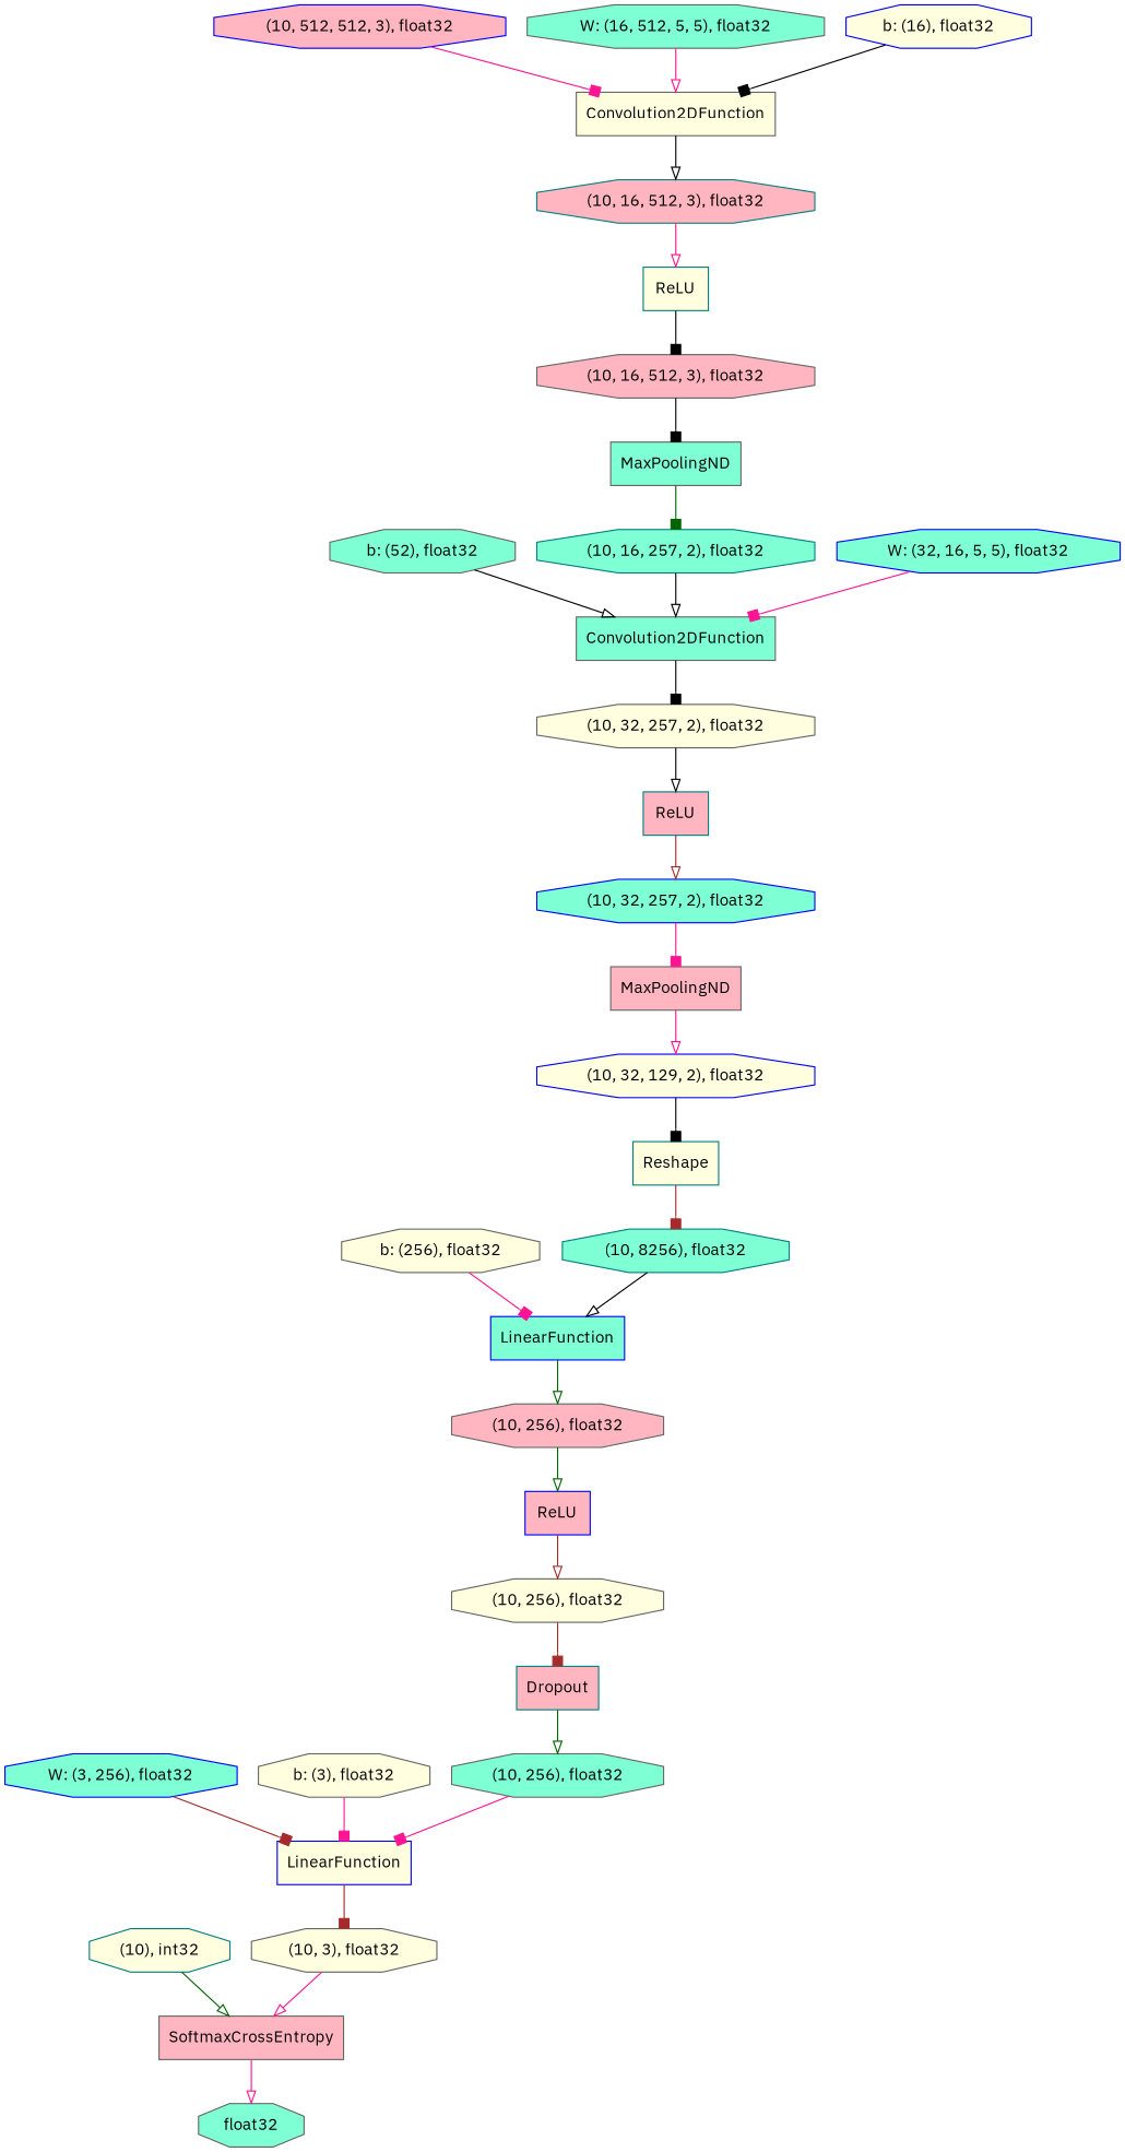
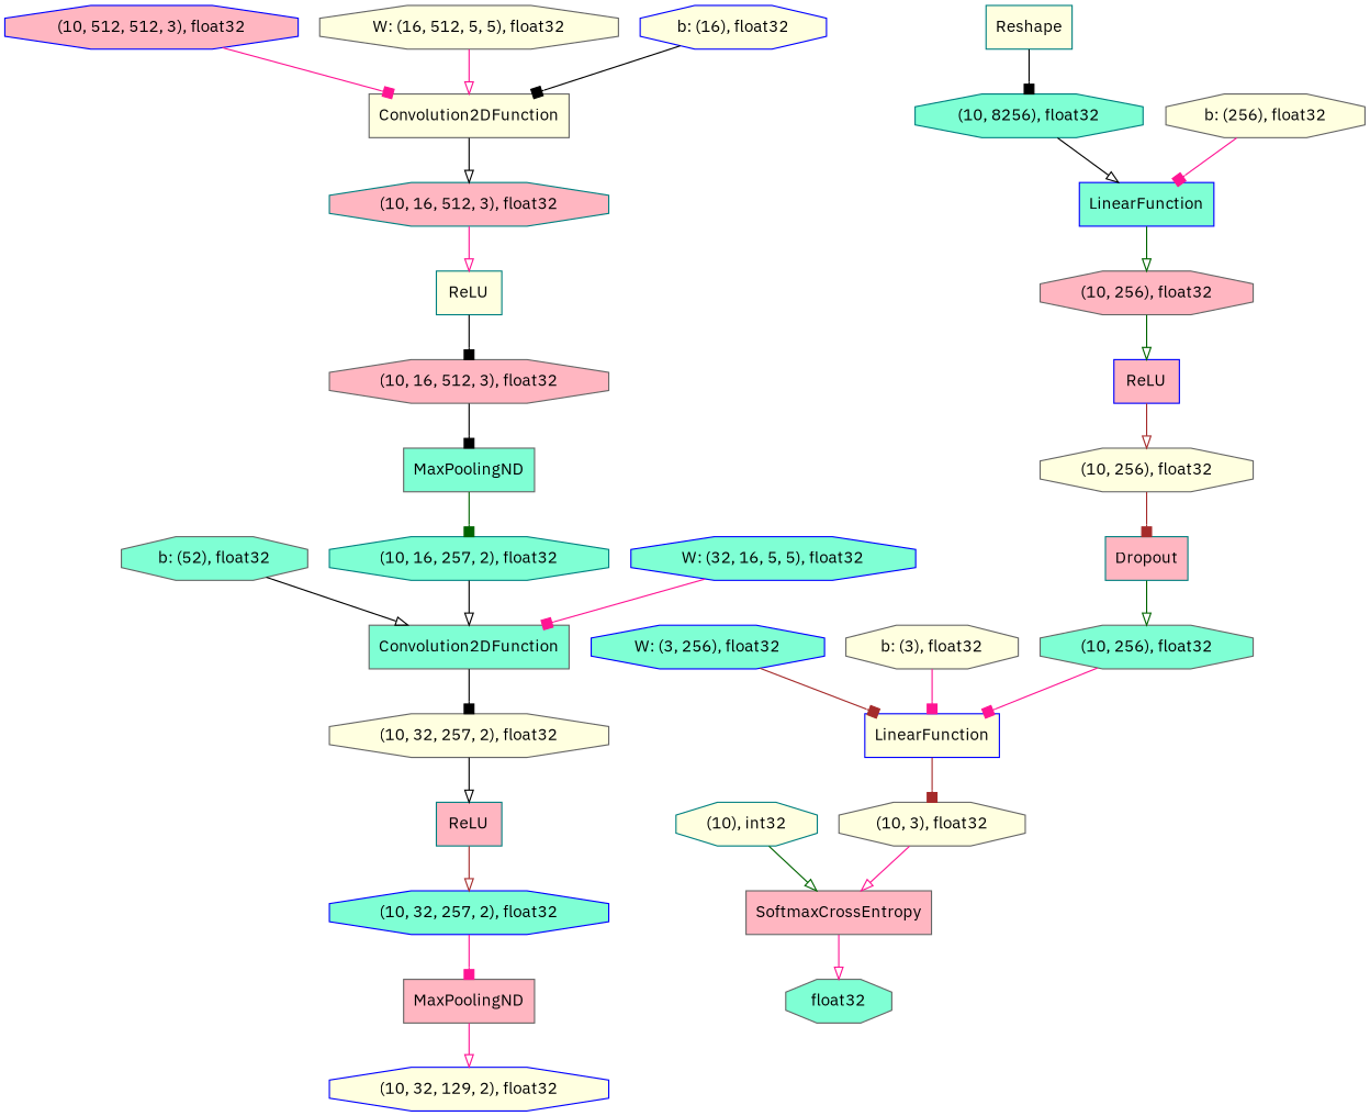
  digraph {
    fontname="IBM Plex Sans"
    rankdir=TB
    node [color=gray40 fillcolor=lightyellow fontname="IBM Plex Sans" shape=octagon style=filled]
    edge [arrowhead=box color=deeppink fontname="IBM Plex Sans"]
    n1 [color=blue fillcolor=aquamarine label="(10, 32, 257, 2), float32"]
    n2 [fillcolor=lightpink label=MaxPoolingND shape=record]
    n3 [color=blue label="(10, 32, 129, 2), float32"]
    n4 [color=blue label=LinearFunction shape=record]
    n5 [label="(10, 3), float32"]
    n6 [fillcolor=lightpink label=SoftmaxCrossEntropy shape=record]
    n7 [color=blue fillcolor=aquamarine label="W: (3, 256), float32"]
    n8 [color=teal label=Reshape shape=record]
    n9 [color=teal fillcolor=aquamarine label="(10, 8256), float32"]
    n10 [color=teal label=ReLU shape=record]
    n11 [fillcolor=lightpink label="(10, 16, 512, 3), float32"]
    n12 [fillcolor=aquamarine label=MaxPoolingND shape=record]
    n13 [label="b: (3), float32"]
    n14 [color=blue fillcolor=lightpink label=ReLU shape=record]
    n15 [label="(10, 256), float32"]
    n16 [color=teal fillcolor=lightpink label=Dropout shape=record]
    n17 [color=blue fillcolor=lightpink label="(10, 512, 512, 3), float32"]
    n18 [label=Convolution2DFunction shape=record]
    n19 [color=teal fillcolor=lightpink label="(10, 16, 512, 3), float32"]
    n20 [color=blue fillcolor=aquamarine label=LinearFunction shape=record]
    n21 [fillcolor=lightpink label="(10, 256), float32"]
    n22 [fillcolor=aquamarine label="b: (52), float32"]
    n23 [fillcolor=aquamarine label=Convolution2DFunction shape=record]
    n24 [label="(10, 32, 257, 2), float32"]
    n25 [fillcolor=aquamarine label=float32]
-   n26 [fillcolor=aquamarine label="W: (16, 512, 5, 5), float32"]
+   n26 [label="W: (16, 512, 5, 5), float32"]
    n27 [fillcolor=aquamarine label="(10, 256), float32"]
    n28 [color=teal fillcolor=lightpink label=ReLU shape=record]
    n29 [color=teal fillcolor=aquamarine label="(10, 16, 257, 2), float32"]
    n30 [label="b: (256), float32"]
    n31 [color=blue label="b: (16), float32"]
    n32 [color=teal label="(10), int32"]
    n33 [color=blue fillcolor=aquamarine label="W: (32, 16, 5, 5), float32"]
    n1 -> n2
    n2 -> n3 [arrowhead=onormal]
-   n3 -> n8 [color=black]
    n4 -> n5 [color=brown]
    n5 -> n6 [arrowhead=onormal]
    n6 -> n25 [arrowhead=onormal]
    n7 -> n4 [color=brown]
-   n8 -> n9 [color=brown]
+   n8 -> n9 [color=black]
    n9 -> n20 [arrowhead=onormal color=black]
    n10 -> n11 [color=black]
    n11 -> n12 [color=black]
    n12 -> n29 [color=darkgreen]
    n13 -> n4
    n14 -> n15 [arrowhead=onormal color=brown]
    n15 -> n16 [color=brown]
    n16 -> n27 [arrowhead=onormal color=darkgreen]
    n17 -> n18
    n18 -> n19 [arrowhead=onormal color=black]
    n19 -> n10 [arrowhead=onormal]
    n20 -> n21 [arrowhead=onormal color=darkgreen]
    n21 -> n14 [arrowhead=onormal color=darkgreen]
    n22 -> n23 [arrowhead=onormal color=black]
    n23 -> n24 [color=black]
    n24 -> n28 [arrowhead=onormal color=black]
    n26 -> n18 [arrowhead=onormal]
    n27 -> n4
    n28 -> n1 [arrowhead=onormal color=brown]
    n29 -> n23 [arrowhead=onormal color=black]
    n30 -> n20
    n31 -> n18 [color=black]
    n32 -> n6 [arrowhead=onormal color=darkgreen]
    n33 -> n23
  }
